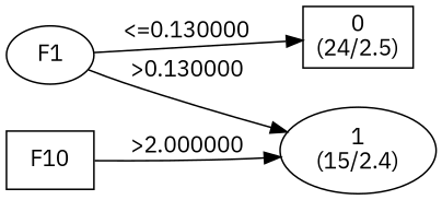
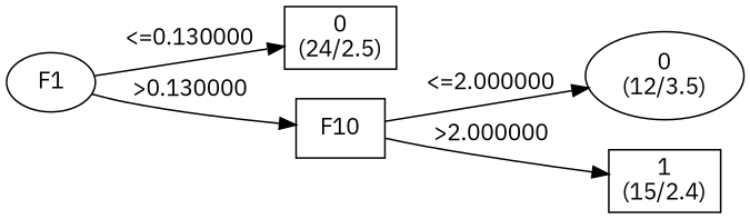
  digraph {
    fontname="IBM Plex Sans"
    rankdir=LR
    node [fontname="IBM Plex Sans" shape=ellipse]
    edge [fontname="IBM Plex Sans"]
    n1 [label="F1\n"]
    n2 [label="0\n(24/2.5)" shape=box]
    n3 [label="F10\n" shape=box]
-   n5 [label="1\n(15/2.4)"]
+   n4 [label="0\n(12/3.5)"]
+   n5 [label="1\n(15/2.4)" shape=box]
    n1 -> n2 [label="<=0.130000"]
-   n1 -> n5 [label=">0.130000"]
+   n1 -> n3 [label=">0.130000"]
+   n3 -> n4 [label="<=2.000000"]
    n3 -> n5 [label=">2.000000"]
  }
